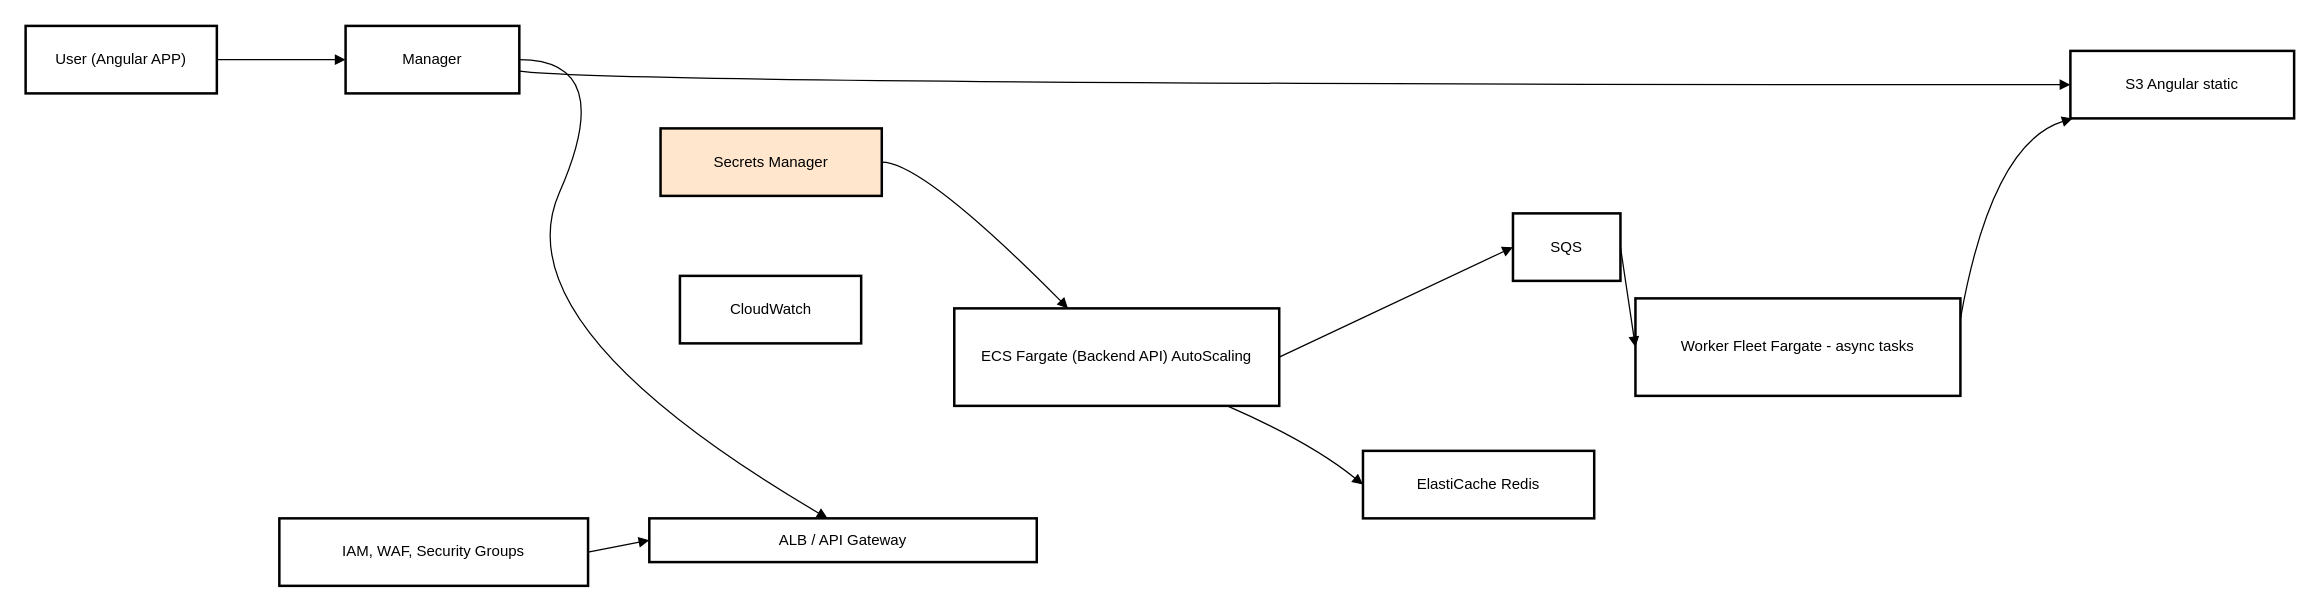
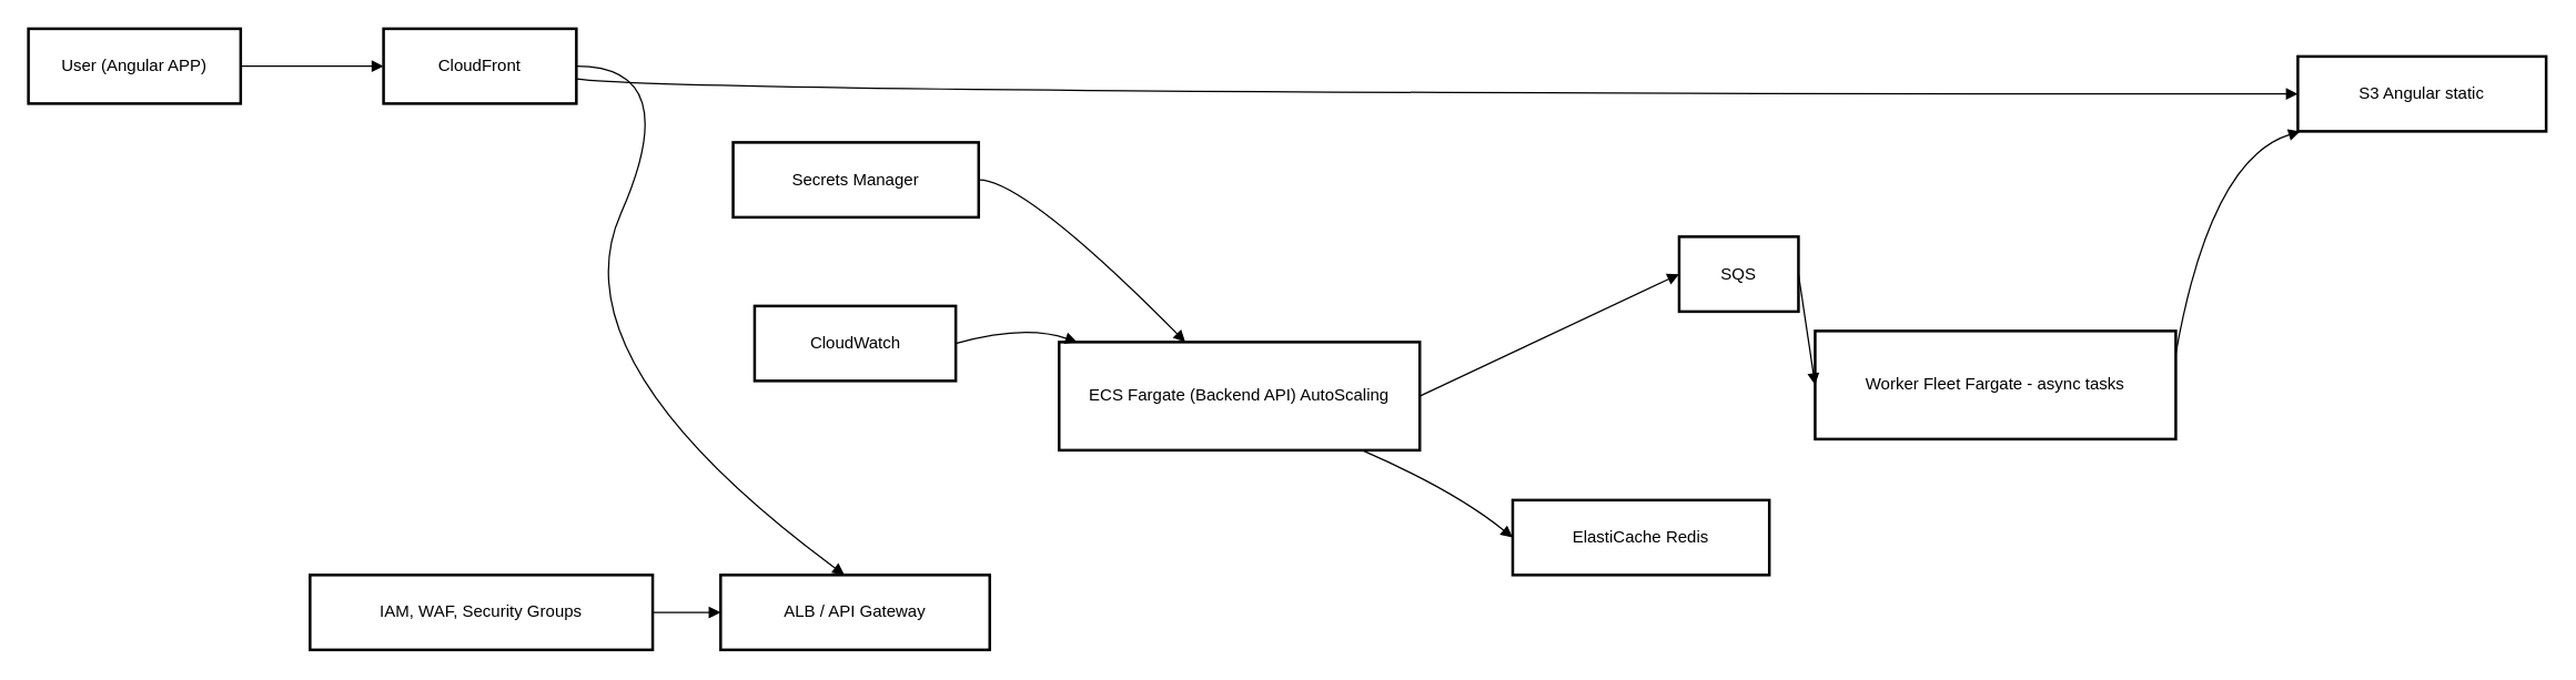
  <mxCell id="0" />
  <mxCell id="1" parent="0" />
  <mxCell id="2" value="User (Angular APP)" style="whiteSpace=wrap;strokeWidth=2;" parent="1" vertex="1"><mxGeometry x="20" y="20" width="153" height="54" as="geometry" /></mxCell>
- <mxCell id="3" value="Manager" style="whiteSpace=wrap;strokeWidth=2;" parent="1" vertex="1"><mxGeometry x="276" y="20" width="139" height="54" as="geometry" /></mxCell>
+ <mxCell id="3" value="CloudFront" style="whiteSpace=wrap;strokeWidth=2;" parent="1" vertex="1"><mxGeometry x="276" y="20" width="139" height="54" as="geometry" /></mxCell>
  <mxCell id="4" value="S3 Angular static" style="whiteSpace=wrap;strokeWidth=2;" parent="1" vertex="1"><mxGeometry x="1656" y="40" width="179" height="54" as="geometry" /></mxCell>
- <mxCell id="5" value="ALB / API Gateway" style="whiteSpace=wrap;strokeWidth=2;" parent="1" vertex="1"><mxGeometry x="519" y="414" width="310" height="35" as="geometry" /></mxCell>
+ <mxCell id="5" value="ALB / API Gateway" style="whiteSpace=wrap;strokeWidth=2;" parent="1" vertex="1"><mxGeometry x="519" y="414" width="194" height="54" as="geometry" /></mxCell>
  <mxCell id="6" value="ECS Fargate (Backend API) AutoScaling" style="whiteSpace=wrap;strokeWidth=2;" parent="1" vertex="1"><mxGeometry x="763" y="246" width="260" height="78" as="geometry" /></mxCell>
  <mxCell id="7" value="ElastiCache Redis" style="whiteSpace=wrap;strokeWidth=2;" parent="1" vertex="1"><mxGeometry x="1090" y="360" width="185" height="54" as="geometry" /></mxCell>
  <mxCell id="8" value="SQS" style="whiteSpace=wrap;strokeWidth=2;" parent="1" vertex="1"><mxGeometry x="1210" y="170" width="86" height="54" as="geometry" /></mxCell>
  <mxCell id="9" value="Worker Fleet Fargate - async tasks" style="whiteSpace=wrap;strokeWidth=2;" parent="1" vertex="1"><mxGeometry x="1308" y="238" width="260" height="78" as="geometry" /></mxCell>
- <mxCell id="10" value="Secrets Manager" style="whiteSpace=wrap;strokeWidth=2;fillColor=#ffe6cc;" parent="1" vertex="1"><mxGeometry x="528" y="102" width="177" height="54" as="geometry" /></mxCell>
+ <mxCell id="10" value="Secrets Manager" style="whiteSpace=wrap;strokeWidth=2;" parent="1" vertex="1"><mxGeometry x="528" y="102" width="177" height="54" as="geometry" /></mxCell>
  <mxCell id="11" value="CloudWatch" style="whiteSpace=wrap;strokeWidth=2;" parent="1" vertex="1"><mxGeometry x="543.5" y="220" width="145" height="54" as="geometry" /></mxCell>
  <mxCell id="12" value="IAM, WAF, Security Groups" style="whiteSpace=wrap;strokeWidth=2;" parent="1" vertex="1"><mxGeometry x="223" y="414" width="247" height="54" as="geometry" /></mxCell>
  <mxCell id="13" value="" style="curved=1;startArrow=none;endArrow=block;exitX=1;exitY=0.5;entryX=0;entryY=0.5;rounded=0;" parent="1" source="2" target="3" edge="1"><mxGeometry relative="1" as="geometry"><Array as="points" /></mxGeometry></mxCell>
  <mxCell id="14" value="" style="curved=1;startArrow=none;endArrow=block;exitX=1;exitY=0.67;entryX=0;entryY=0.5;rounded=0;" parent="1" source="3" target="4" edge="1"><mxGeometry relative="1" as="geometry"><Array as="points"><mxPoint x="494" y="67" /></Array></mxGeometry></mxCell>
  <mxCell id="15" value="" style="curved=1;startArrow=none;endArrow=block;exitX=1;exitY=0.5;entryX=0.46;entryY=0;rounded=0;" parent="1" source="3" target="5" edge="1"><mxGeometry relative="1" as="geometry"><Array as="points"><mxPoint x="494" y="47" /><mxPoint x="400" y="260" /></Array></mxGeometry></mxCell>
  <mxCell id="16" value="" style="curved=1;startArrow=none;endArrow=block;exitX=0.84;exitY=1;entryX=0;entryY=0.5;rounded=0;" parent="1" source="6" target="7" edge="1"><mxGeometry relative="1" as="geometry"><Array as="points"><mxPoint x="1048" y="353" /></Array></mxGeometry></mxCell>
  <mxCell id="17" value="" style="curved=1;startArrow=none;endArrow=block;entryX=0;entryY=0.5;rounded=0;exitX=1;exitY=0.5;exitDx=0;exitDy=0;" parent="1" source="6" target="8" edge="1"><mxGeometry relative="1" as="geometry"><Array as="points" /><mxPoint x="935" y="246" as="sourcePoint" /></mxGeometry></mxCell>
  <mxCell id="18" value="" style="curved=1;startArrow=none;endArrow=block;exitX=1;exitY=0.5;entryX=0;entryY=0.5;rounded=0;" parent="1" source="8" target="9" edge="1"><mxGeometry relative="1" as="geometry"><Array as="points" /></mxGeometry></mxCell>
  <mxCell id="19" value="" style="curved=1;startArrow=none;endArrow=block;exitX=1;exitY=0.21;entryX=0.01;entryY=1;rounded=0;" parent="1" source="9" target="4" edge="1"><mxGeometry relative="1" as="geometry"><Array as="points"><mxPoint x="1593" y="114" /></Array></mxGeometry></mxCell>
  <mxCell id="20" value="" style="curved=1;startArrow=none;endArrow=block;exitX=1;exitY=0.5;entryX=0.35;entryY=0;rounded=0;" parent="1" source="10" target="6" edge="1"><mxGeometry relative="1" as="geometry"><Array as="points"><mxPoint x="738" y="129" /></Array></mxGeometry></mxCell>
+ <mxCell id="21" value="" style="curved=1;startArrow=none;endArrow=block;exitX=1;exitY=0.5;entryX=0.05;entryY=0;rounded=0;" parent="1" source="11" target="6" edge="1"><mxGeometry relative="1" as="geometry"><Array as="points"><mxPoint x="738" y="233" /></Array></mxGeometry></mxCell>
  <mxCell id="22" value="" style="curved=1;startArrow=none;endArrow=block;exitX=1;exitY=0.5;entryX=0;entryY=0.5;rounded=0;" parent="1" source="12" target="5" edge="1"><mxGeometry relative="1" as="geometry"><Array as="points" /></mxGeometry></mxCell>
